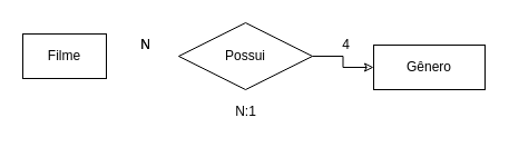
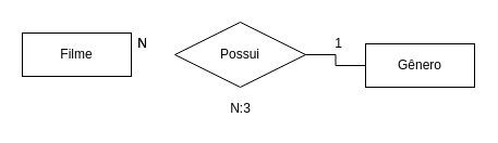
  <mxCell id="0" />
  <mxCell id="1" parent="0" />
- <mxCell id="2" value="Filme" style="whiteSpace=wrap;html=1;align=center;" vertex="1" parent="1"><mxGeometry x="20" y="30" width="75" height="40" as="geometry" /></mxCell>
- <mxCell id="3" style="edgeStyle=orthogonalEdgeStyle;rounded=0;orthogonalLoop=1;jettySize=auto;html=1;endArrow=classic;endFill=0;" edge="1" parent="1" source="4" target="5"><mxGeometry relative="1" as="geometry" /></mxCell>
+ <mxCell id="2" value="Filme" style="whiteSpace=wrap;html=1;align=center;" vertex="1" parent="1"><mxGeometry x="20" y="30" width="100" height="40" as="geometry" /></mxCell>
+ <mxCell id="3" style="edgeStyle=orthogonalEdgeStyle;rounded=0;orthogonalLoop=1;jettySize=auto;html=1;endArrow=none;endFill=0;" edge="1" parent="1" source="4" target="5"><mxGeometry relative="1" as="geometry" /></mxCell>
  <mxCell id="4" value="Possui" style="shape=rhombus;perimeter=rhombusPerimeter;whiteSpace=wrap;html=1;align=center;" vertex="1" parent="1"><mxGeometry x="160" y="20" width="120" height="60" as="geometry" /></mxCell>
  <mxCell id="5" value="Gênero" style="whiteSpace=wrap;html=1;align=center;" vertex="1" parent="1"><mxGeometry x="335" y="40" width="100" height="40" as="geometry" /></mxCell>
  <mxCell id="6" value="N" style="text;html=1;align=center;verticalAlign=middle;resizable=0;points=[];autosize=1;strokeColor=none;" vertex="1" parent="1"><mxGeometry x="120" y="30" width="20" height="20" as="geometry" /></mxCell>
  <mxCell id="7" value="N" style="text;html=1;align=center;verticalAlign=middle;resizable=0;points=[];autosize=1;strokeColor=none;" vertex="1" parent="1"><mxGeometry x="120" y="30" width="20" height="20" as="geometry" /></mxCell>
- <mxCell id="8" value="4" style="text;html=1;align=center;verticalAlign=middle;resizable=0;points=[];autosize=1;strokeColor=none;" vertex="1" parent="1"><mxGeometry x="300" y="30" width="20" height="20" as="geometry" /></mxCell>
- <mxCell id="9" value="N:1" style="text;html=1;align=center;verticalAlign=middle;resizable=0;points=[];autosize=1;strokeColor=none;" vertex="1" parent="1"><mxGeometry x="205" y="90" width="30" height="20" as="geometry" /></mxCell>
+ <mxCell id="8" value="1" style="text;html=1;align=center;verticalAlign=middle;resizable=0;points=[];autosize=1;strokeColor=none;" vertex="1" parent="1"><mxGeometry x="300" y="30" width="20" height="20" as="geometry" /></mxCell>
+ <mxCell id="9" value="N:3" style="text;html=1;align=center;verticalAlign=middle;resizable=0;points=[];autosize=1;strokeColor=none;" vertex="1" parent="1"><mxGeometry x="205" y="90" width="30" height="20" as="geometry" /></mxCell>
